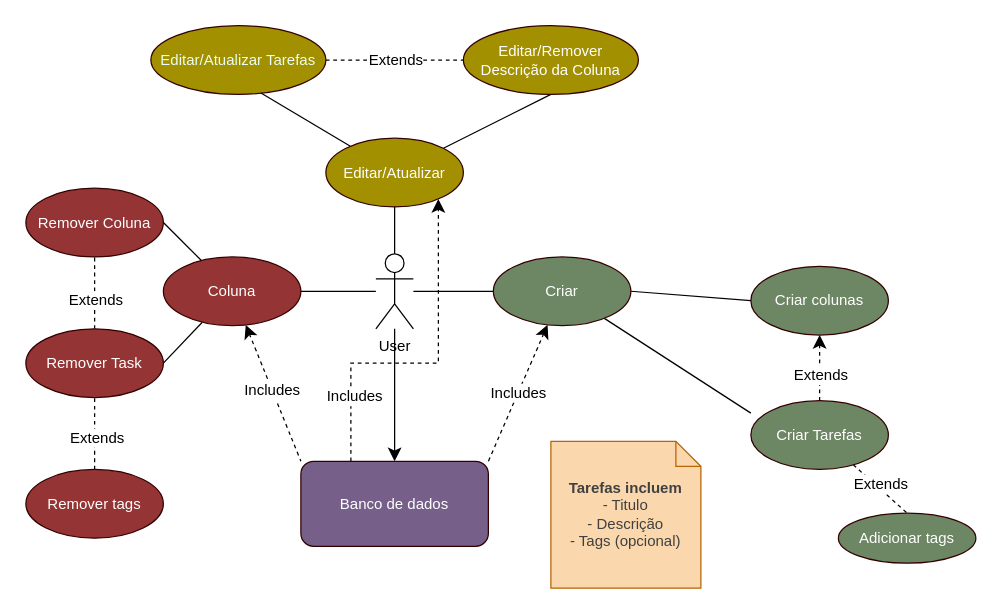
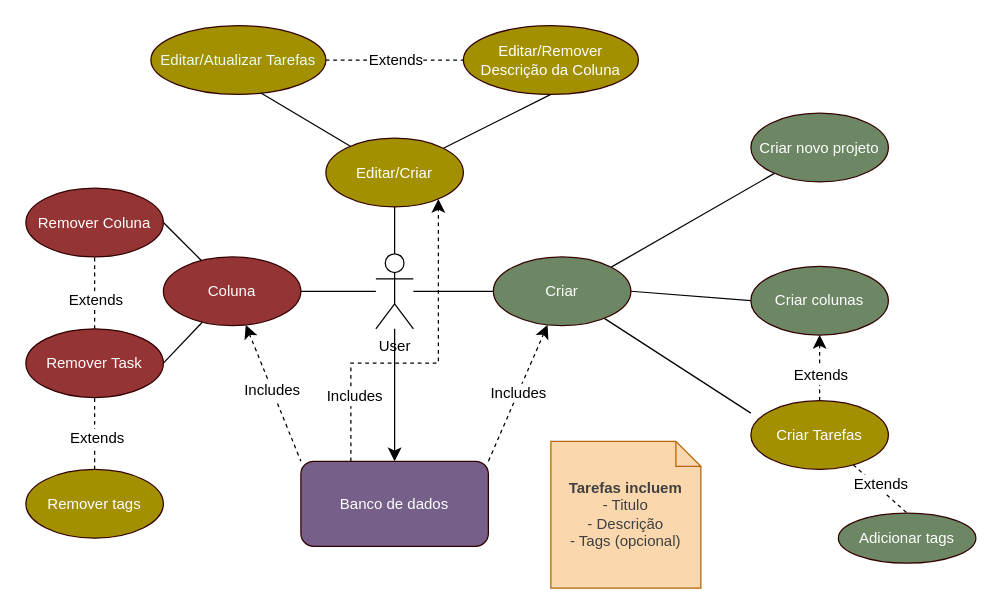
  <mxCell id="0" />
  <mxCell id="1" parent="0" />
+ <mxCell id="2" style="edgeStyle=none;curved=1;rounded=0;orthogonalLoop=1;jettySize=auto;html=1;fontSize=12;endArrow=none;endFill=0;exitX=1;exitY=0;exitDx=0;exitDy=0;" edge="1" parent="1" source="17" target="7"><mxGeometry relative="1" as="geometry"><mxPoint x="450" y="170" as="sourcePoint" /></mxGeometry></mxCell>
  <mxCell id="3" style="edgeStyle=none;curved=1;rounded=0;orthogonalLoop=1;jettySize=auto;html=1;entryX=0;entryY=0.5;entryDx=0;entryDy=0;fontSize=12;startSize=8;endSize=8;endArrow=none;endFill=0;" edge="1" parent="1" source="17"><mxGeometry relative="1" as="geometry"><mxPoint x="460" y="200" as="sourcePoint" /><mxPoint x="600" y="330" as="targetPoint" /></mxGeometry></mxCell>
  <mxCell id="4" style="edgeStyle=none;curved=1;rounded=0;orthogonalLoop=1;jettySize=auto;html=1;entryX=0;entryY=0.5;entryDx=0;entryDy=0;fontSize=12;startSize=8;endSize=8;endArrow=none;endFill=0;" edge="1" parent="1" source="6" target="17"><mxGeometry relative="1" as="geometry" /></mxCell>
  <mxCell id="5" value="" style="edgeStyle=none;curved=1;rounded=0;orthogonalLoop=1;jettySize=auto;html=1;fontSize=12;startSize=8;endSize=8;" edge="1" parent="1" source="6" target="39"><mxGeometry relative="1" as="geometry" /></mxCell>
  <mxCell id="6" value="User" style="shape=umlActor;verticalLabelPosition=bottom;verticalAlign=top;html=1;" vertex="1" parent="1"><mxGeometry x="300" y="202.5" width="30" height="60" as="geometry" /></mxCell>
+ <mxCell id="7" value="Criar novo projeto" style="ellipse;whiteSpace=wrap;html=1;fillColor=#6d8764;strokeColor=#330000;aspect=fixed;fontColor=#ffffff;" vertex="1" parent="1"><mxGeometry x="600" y="90" width="110" height="55" as="geometry" /></mxCell>
  <mxCell id="8" style="edgeStyle=none;curved=1;rounded=0;orthogonalLoop=1;jettySize=auto;html=1;exitX=0;exitY=0.5;exitDx=0;exitDy=0;entryX=1;entryY=0.5;entryDx=0;entryDy=0;fontSize=12;startSize=8;endSize=8;endArrow=none;endFill=0;" edge="1" parent="1" source="9" target="17"><mxGeometry relative="1" as="geometry" /></mxCell>
  <mxCell id="9" value="Criar&amp;nbsp;colunas" style="ellipse;whiteSpace=wrap;html=1;fillColor=#6d8764;strokeColor=#330000;fontColor=#ffffff;" vertex="1" parent="1"><mxGeometry x="600" y="212.5" width="110" height="55" as="geometry" /></mxCell>
  <mxCell id="10" style="edgeStyle=none;curved=1;rounded=0;orthogonalLoop=1;jettySize=auto;html=1;fontSize=12;startSize=8;endSize=8;dashed=1;endArrow=classic;endFill=1;" edge="1" parent="1" source="14" target="9"><mxGeometry relative="1" as="geometry" /></mxCell>
  <mxCell id="11" value="Extends" style="edgeLabel;html=1;align=center;verticalAlign=middle;resizable=0;points=[];fontSize=12;" vertex="1" connectable="0" parent="10"><mxGeometry x="-0.2" relative="1" as="geometry"><mxPoint as="offset" /></mxGeometry></mxCell>
  <mxCell id="12" style="edgeStyle=none;curved=1;rounded=0;orthogonalLoop=1;jettySize=auto;html=1;entryX=0.5;entryY=0;entryDx=0;entryDy=0;fontSize=12;startSize=8;endSize=8;endArrow=none;endFill=0;dashed=1;" edge="1" parent="1" source="14" target="36"><mxGeometry relative="1" as="geometry" /></mxCell>
  <mxCell id="13" value="Extends" style="edgeLabel;html=1;align=center;verticalAlign=middle;resizable=0;points=[];fontSize=12;" vertex="1" connectable="0" parent="12"><mxGeometry x="-0.107" y="3" relative="1" as="geometry"><mxPoint as="offset" /></mxGeometry></mxCell>
- <mxCell id="14" value="Criar Tarefas" style="ellipse;whiteSpace=wrap;html=1;fillColor=#6d8764;strokeColor=#330000;fontColor=#ffffff;" vertex="1" parent="1"><mxGeometry x="600" y="320" width="110" height="55" as="geometry" /></mxCell>
+ <mxCell id="14" value="Criar Tarefas" style="ellipse;whiteSpace=wrap;html=1;fillColor=#a39000;strokeColor=#330000;fontColor=#ffffff;" vertex="1" parent="1"><mxGeometry x="600" y="320" width="110" height="55" as="geometry" /></mxCell>
  <mxCell id="15" style="edgeStyle=none;curved=1;rounded=0;orthogonalLoop=1;jettySize=auto;html=1;entryX=1;entryY=0;entryDx=0;entryDy=0;fontSize=12;startSize=8;endSize=8;dashed=1;endArrow=none;endFill=0;startArrow=classic;startFill=1;" edge="1" parent="1" source="17" target="39"><mxGeometry relative="1" as="geometry" /></mxCell>
  <mxCell id="16" value="Includes" style="edgeLabel;html=1;align=center;verticalAlign=middle;resizable=0;points=[];fontSize=12;" vertex="1" connectable="0" parent="15"><mxGeometry x="-0.011" relative="1" as="geometry"><mxPoint as="offset" /></mxGeometry></mxCell>
  <mxCell id="17" value="Criar" style="ellipse;whiteSpace=wrap;html=1;fillColor=#6d8764;strokeColor=#330000;fontColor=#ffffff;" vertex="1" parent="1"><mxGeometry x="394" y="205" width="110" height="55" as="geometry" /></mxCell>
  <mxCell id="18" style="edgeStyle=none;curved=1;rounded=0;orthogonalLoop=1;jettySize=auto;html=1;fontSize=12;startSize=8;endSize=8;endArrow=none;endFill=0;" edge="1" parent="1" source="20" target="6"><mxGeometry relative="1" as="geometry" /></mxCell>
  <mxCell id="19" style="edgeStyle=none;curved=1;rounded=0;orthogonalLoop=1;jettySize=auto;html=1;entryX=0.5;entryY=1;entryDx=0;entryDy=0;fontSize=12;startSize=8;endSize=8;endArrow=none;endFill=0;" edge="1" parent="1" source="20" target="27"><mxGeometry relative="1" as="geometry" /></mxCell>
- <mxCell id="20" value="&lt;font color=&quot;#ffffff&quot;&gt;Editar/Atualizar&lt;/font&gt;" style="ellipse;whiteSpace=wrap;html=1;fillColor=#A39000;strokeColor=#330000;fontColor=#000000;" vertex="1" parent="1"><mxGeometry x="260" y="110" width="110" height="55" as="geometry" /></mxCell>
+ <mxCell id="20" value="&lt;font color=&quot;#ffffff&quot;&gt;Editar/Criar&lt;/font&gt;" style="ellipse;whiteSpace=wrap;html=1;fillColor=#A39000;strokeColor=#330000;fontColor=#000000;" vertex="1" parent="1"><mxGeometry x="260" y="110" width="110" height="55" as="geometry" /></mxCell>
  <mxCell id="21" style="edgeStyle=none;curved=1;rounded=0;orthogonalLoop=1;jettySize=auto;html=1;fontSize=12;startSize=8;endSize=8;endArrow=none;endFill=0;" edge="1" parent="1" source="26" target="6"><mxGeometry relative="1" as="geometry" /></mxCell>
  <mxCell id="22" style="edgeStyle=none;curved=1;rounded=0;orthogonalLoop=1;jettySize=auto;html=1;entryX=1;entryY=0.5;entryDx=0;entryDy=0;fontSize=12;startSize=8;endSize=8;endArrow=none;endFill=0;" edge="1" parent="1" source="26" target="35"><mxGeometry relative="1" as="geometry" /></mxCell>
  <mxCell id="23" style="edgeStyle=none;curved=1;rounded=0;orthogonalLoop=1;jettySize=auto;html=1;entryX=1;entryY=0.5;entryDx=0;entryDy=0;fontSize=12;startSize=8;endSize=8;endArrow=none;endFill=0;" edge="1" parent="1" source="26" target="34"><mxGeometry relative="1" as="geometry" /></mxCell>
  <mxCell id="24" style="edgeStyle=none;curved=1;rounded=0;orthogonalLoop=1;jettySize=auto;html=1;entryX=0;entryY=0;entryDx=0;entryDy=0;fontSize=12;startSize=8;endSize=8;dashed=1;endArrow=none;endFill=0;startArrow=classic;startFill=1;" edge="1" parent="1" source="26" target="39"><mxGeometry relative="1" as="geometry" /></mxCell>
  <mxCell id="25" value="Includes" style="edgeLabel;html=1;align=center;verticalAlign=middle;resizable=0;points=[];fontSize=12;" vertex="1" connectable="0" parent="24"><mxGeometry x="-0.046" relative="1" as="geometry"><mxPoint as="offset" /></mxGeometry></mxCell>
  <mxCell id="26" value="Coluna" style="ellipse;whiteSpace=wrap;html=1;fillColor=#943434;strokeColor=#330000;fontColor=#ffffff;" vertex="1" parent="1"><mxGeometry x="130" y="205" width="110" height="55" as="geometry" /></mxCell>
  <mxCell id="27" value="&lt;font color=&quot;#ffffff&quot;&gt;Editar/Remover Descrição da Coluna&lt;/font&gt;" style="ellipse;whiteSpace=wrap;html=1;fillColor=#A39000;strokeColor=#330000;fontColor=#000000;" vertex="1" parent="1"><mxGeometry x="370" y="20" width="140" height="55" as="geometry" /></mxCell>
  <mxCell id="28" style="edgeStyle=none;curved=1;rounded=0;orthogonalLoop=1;jettySize=auto;html=1;entryX=0;entryY=0.5;entryDx=0;entryDy=0;fontSize=12;startSize=8;endSize=8;dashed=1;endArrow=none;endFill=0;" edge="1" parent="1" source="30" target="27"><mxGeometry relative="1" as="geometry" /></mxCell>
  <mxCell id="29" value="Extends" style="edgeLabel;html=1;align=center;verticalAlign=middle;resizable=0;points=[];fontSize=12;" vertex="1" connectable="0" parent="28"><mxGeometry x="-0.156" y="-4" relative="1" as="geometry"><mxPoint x="9" y="-4" as="offset" /></mxGeometry></mxCell>
  <mxCell id="30" value="&lt;font color=&quot;#e8fff1&quot;&gt;Editar/Atualizar Tarefas&lt;/font&gt;" style="ellipse;whiteSpace=wrap;html=1;fillColor=#A39000;strokeColor=#330000;fontColor=#000000;" vertex="1" parent="1"><mxGeometry x="120" y="20" width="140" height="55" as="geometry" /></mxCell>
  <mxCell id="31" style="edgeStyle=none;curved=1;rounded=0;orthogonalLoop=1;jettySize=auto;html=1;entryX=0.629;entryY=0.98;entryDx=0;entryDy=0;entryPerimeter=0;fontSize=12;startSize=8;endSize=8;endArrow=none;endFill=0;" edge="1" parent="1" source="20" target="30"><mxGeometry relative="1" as="geometry" /></mxCell>
  <mxCell id="32" style="edgeStyle=none;curved=1;rounded=0;orthogonalLoop=1;jettySize=auto;html=1;entryX=0.5;entryY=1;entryDx=0;entryDy=0;fontSize=12;startSize=8;endSize=8;endArrow=none;endFill=0;dashed=1;" edge="1" parent="1" source="34" target="35"><mxGeometry relative="1" as="geometry" /></mxCell>
  <mxCell id="33" value="Extends" style="edgeLabel;html=1;align=center;verticalAlign=middle;resizable=0;points=[];fontSize=12;" vertex="1" connectable="0" parent="32"><mxGeometry x="-0.186" relative="1" as="geometry"><mxPoint as="offset" /></mxGeometry></mxCell>
  <mxCell id="34" value="Remover Task" style="ellipse;whiteSpace=wrap;html=1;fillColor=#943434;strokeColor=#330000;fontColor=#ffffff;" vertex="1" parent="1"><mxGeometry x="20" y="262.5" width="110" height="55" as="geometry" /></mxCell>
  <mxCell id="35" value="Remover Coluna" style="ellipse;whiteSpace=wrap;html=1;fillColor=#943434;strokeColor=#330000;fontColor=#ffffff;" vertex="1" parent="1"><mxGeometry x="20" y="150" width="110" height="55" as="geometry" /></mxCell>
  <mxCell id="36" value="Adicionar tags" style="ellipse;whiteSpace=wrap;html=1;fillColor=#6d8764;strokeColor=#330000;fontColor=#ffffff;" vertex="1" parent="1"><mxGeometry x="670" y="410" width="110" height="40" as="geometry" /></mxCell>
  <mxCell id="37" style="edgeStyle=orthogonalEdgeStyle;rounded=0;orthogonalLoop=1;jettySize=auto;html=1;fontSize=12;startSize=8;endSize=8;dashed=1;" edge="1" parent="1" source="39" target="20"><mxGeometry relative="1" as="geometry"><Array as="points"><mxPoint x="280" y="290" /><mxPoint x="350" y="290" /></Array></mxGeometry></mxCell>
  <mxCell id="38" value="Includes" style="edgeLabel;html=1;align=center;verticalAlign=middle;resizable=0;points=[];fontSize=12;" vertex="1" connectable="0" parent="37"><mxGeometry x="-0.588" y="-2" relative="1" as="geometry"><mxPoint y="6" as="offset" /></mxGeometry></mxCell>
  <mxCell id="39" value="Banco de dados" style="whiteSpace=wrap;html=1;fillColor=#76608a;strokeColor=#330000;fontColor=#ffffff;rounded=1;" vertex="1" parent="1"><mxGeometry x="240" y="368.5" width="150" height="68" as="geometry" /></mxCell>
  <mxCell id="40" style="edgeStyle=none;curved=1;rounded=0;orthogonalLoop=1;jettySize=auto;html=1;entryX=0.5;entryY=1;entryDx=0;entryDy=0;fontSize=12;startSize=8;endSize=8;endArrow=none;endFill=0;dashed=1;" edge="1" parent="1" source="42" target="34"><mxGeometry relative="1" as="geometry" /></mxCell>
  <mxCell id="41" value="Extends" style="edgeLabel;html=1;align=center;verticalAlign=middle;resizable=0;points=[];fontSize=12;" vertex="1" connectable="0" parent="40"><mxGeometry x="-0.073" y="-1" relative="1" as="geometry"><mxPoint y="1" as="offset" /></mxGeometry></mxCell>
- <mxCell id="42" value="Remover tags" style="ellipse;whiteSpace=wrap;html=1;fillColor=#943434;strokeColor=#330000;fontColor=#ffffff;" vertex="1" parent="1"><mxGeometry x="20" y="375" width="110" height="55" as="geometry" /></mxCell>
+ <mxCell id="42" value="Remover tags" style="ellipse;whiteSpace=wrap;html=1;fillColor=#a39000;strokeColor=#330000;fontColor=#ffffff;" vertex="1" parent="1"><mxGeometry x="20" y="375" width="110" height="55" as="geometry" /></mxCell>
  <mxCell id="43" value="&lt;font color=&quot;#404040&quot;&gt;&lt;br&gt;&lt;b&gt;Tarefas incluem&lt;/b&gt;&lt;br&gt;- Titulo&lt;br&gt;- Descrição&lt;br&gt;- Tags (opcional)&lt;/font&gt;&lt;div&gt;&lt;br&gt;&lt;/div&gt;" style="shape=note;size=20;whiteSpace=wrap;html=1;fillColor=#fad7ac;strokeColor=#b46504;" vertex="1" parent="1"><mxGeometry x="440" y="352.5" width="120" height="117.5" as="geometry" /></mxCell>
